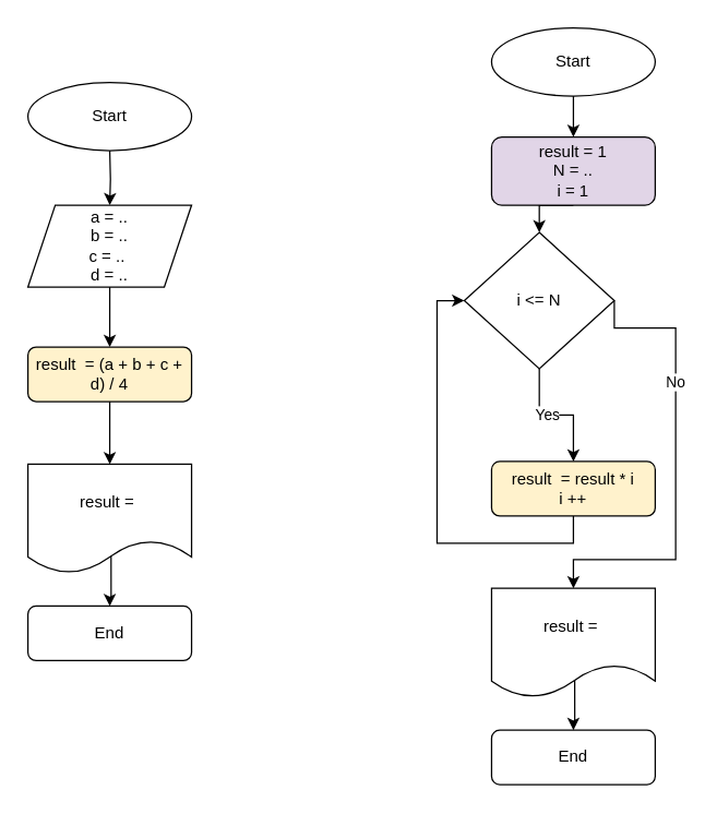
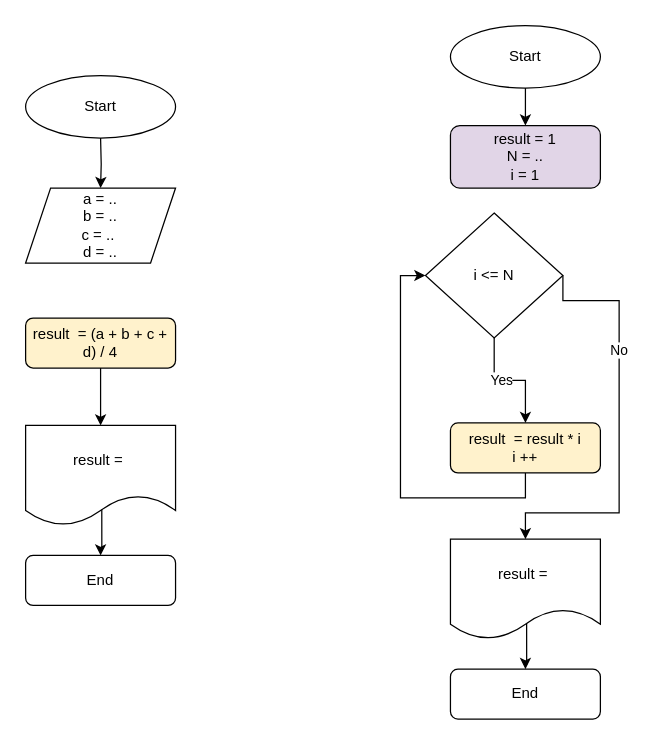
  <mxCell id="0" />
  <mxCell id="1" parent="0" />
  <mxCell id="2" style="edgeStyle=orthogonalEdgeStyle;rounded=0;orthogonalLoop=1;jettySize=auto;html=1;exitX=0.5;exitY=1;exitDx=0;exitDy=0;entryX=0.5;entryY=0;entryDx=0;entryDy=0;" edge="1" parent="1" target="7"><mxGeometry relative="1" as="geometry"><mxPoint x="80" y="110" as="sourcePoint" /></mxGeometry></mxCell>
  <mxCell id="3" style="edgeStyle=orthogonalEdgeStyle;rounded=0;orthogonalLoop=1;jettySize=auto;html=1;exitX=0.5;exitY=1;exitDx=0;exitDy=0;entryX=0.5;entryY=0;entryDx=0;entryDy=0;" edge="1" parent="1" source="4" target="9"><mxGeometry relative="1" as="geometry" /></mxCell>
  <mxCell id="4" value="result&amp;nbsp; = (a + b + c + d) / 4" style="rounded=1;whiteSpace=wrap;html=1;fontSize=12;glass=0;strokeWidth=1;shadow=0;fillColor=#fff2cc;" parent="1" vertex="1"><mxGeometry x="20" y="254" width="120" height="40" as="geometry" /></mxCell>
  <mxCell id="5" value="End" style="rounded=1;whiteSpace=wrap;html=1;fontSize=12;glass=0;strokeWidth=1;shadow=0;" parent="1" vertex="1"><mxGeometry x="20" y="444" width="120" height="40" as="geometry" /></mxCell>
- <mxCell id="6" style="edgeStyle=orthogonalEdgeStyle;rounded=0;orthogonalLoop=1;jettySize=auto;html=1;exitX=0.5;exitY=1;exitDx=0;exitDy=0;entryX=0.5;entryY=0;entryDx=0;entryDy=0;" edge="1" parent="1" source="7" target="4"><mxGeometry relative="1" as="geometry" /></mxCell>
  <mxCell id="7" value="а = ..&lt;br&gt;b = ..&lt;br&gt;c = ..&amp;nbsp;&lt;br&gt;d = .." style="shape=parallelogram;perimeter=parallelogramPerimeter;whiteSpace=wrap;html=1;fixedSize=1;" vertex="1" parent="1"><mxGeometry x="20" y="150" width="120" height="60" as="geometry" /></mxCell>
  <mxCell id="8" value="" style="edgeStyle=orthogonalEdgeStyle;rounded=0;orthogonalLoop=1;jettySize=auto;html=1;exitX=0.508;exitY=0.838;exitDx=0;exitDy=0;exitPerimeter=0;" edge="1" parent="1" source="9" target="5"><mxGeometry relative="1" as="geometry" /></mxCell>
  <mxCell id="9" value="result =&amp;nbsp;" style="shape=document;whiteSpace=wrap;html=1;boundedLbl=1;" vertex="1" parent="1"><mxGeometry x="20" y="340" width="120" height="80" as="geometry" /></mxCell>
- <mxCell id="10" style="edgeStyle=orthogonalEdgeStyle;rounded=0;orthogonalLoop=1;jettySize=auto;html=1;exitX=0.5;exitY=1;exitDx=0;exitDy=0;entryX=0.5;entryY=0;entryDx=0;entryDy=0;" edge="1" parent="1" source="11" target="19"><mxGeometry relative="1" as="geometry" /></mxCell>
  <mxCell id="11" value="result = 1&lt;br&gt;N = ..&lt;br&gt;i = 1" style="rounded=1;whiteSpace=wrap;html=1;fontSize=12;glass=0;strokeWidth=1;shadow=0;fillColor=#e1d5e7;" vertex="1" parent="1"><mxGeometry x="360" y="100" width="120" height="50" as="geometry" /></mxCell>
  <mxCell id="12" value="Start" style="ellipse;whiteSpace=wrap;html=1;" vertex="1" parent="1"><mxGeometry x="20" y="60" width="120" height="50" as="geometry" /></mxCell>
  <mxCell id="13" style="edgeStyle=orthogonalEdgeStyle;rounded=0;orthogonalLoop=1;jettySize=auto;html=1;exitX=0.5;exitY=1;exitDx=0;exitDy=0;entryX=0.5;entryY=0;entryDx=0;entryDy=0;" edge="1" parent="1" source="14" target="11"><mxGeometry relative="1" as="geometry" /></mxCell>
  <mxCell id="14" value="Start" style="ellipse;whiteSpace=wrap;html=1;" vertex="1" parent="1"><mxGeometry x="360" y="20" width="120" height="50" as="geometry" /></mxCell>
  <mxCell id="15" style="edgeStyle=orthogonalEdgeStyle;rounded=0;orthogonalLoop=1;jettySize=auto;html=1;exitX=0.5;exitY=1;exitDx=0;exitDy=0;entryX=0.5;entryY=0;entryDx=0;entryDy=0;" edge="1" parent="1" source="19" target="21"><mxGeometry relative="1" as="geometry" /></mxCell>
  <mxCell id="16" value="Yes" style="edgeLabel;html=1;align=center;verticalAlign=middle;resizable=0;points=[];" vertex="1" connectable="0" parent="15"><mxGeometry x="-0.153" y="1" relative="1" as="geometry"><mxPoint as="offset" /></mxGeometry></mxCell>
  <mxCell id="17" style="edgeStyle=orthogonalEdgeStyle;rounded=0;orthogonalLoop=1;jettySize=auto;html=1;exitX=1;exitY=0.5;exitDx=0;exitDy=0;entryX=0.5;entryY=0;entryDx=0;entryDy=0;" edge="1" parent="1" source="19" target="24"><mxGeometry relative="1" as="geometry"><Array as="points"><mxPoint x="495" y="240" /><mxPoint x="495" y="410" /><mxPoint x="420" y="410" /></Array></mxGeometry></mxCell>
  <mxCell id="18" value="No" style="edgeLabel;html=1;align=center;verticalAlign=middle;resizable=0;points=[];" vertex="1" connectable="0" parent="17"><mxGeometry x="-0.374" y="-1" relative="1" as="geometry"><mxPoint as="offset" /></mxGeometry></mxCell>
  <mxCell id="19" value="i &amp;lt;= N" style="rhombus;whiteSpace=wrap;html=1;" vertex="1" parent="1"><mxGeometry x="340" y="170" width="110" height="100" as="geometry" /></mxCell>
  <mxCell id="20" style="edgeStyle=orthogonalEdgeStyle;rounded=0;orthogonalLoop=1;jettySize=auto;html=1;exitX=0.5;exitY=1;exitDx=0;exitDy=0;entryX=0;entryY=0.5;entryDx=0;entryDy=0;" edge="1" parent="1" source="21" target="19"><mxGeometry relative="1" as="geometry" /></mxCell>
  <mxCell id="21" value="result&amp;nbsp; = result * i&lt;br&gt;i ++" style="rounded=1;whiteSpace=wrap;html=1;fontSize=12;glass=0;strokeWidth=1;shadow=0;fillColor=#fff2cc;" vertex="1" parent="1"><mxGeometry x="360" y="338" width="120" height="40" as="geometry" /></mxCell>
  <mxCell id="22" value="End" style="rounded=1;whiteSpace=wrap;html=1;fontSize=12;glass=0;strokeWidth=1;shadow=0;" vertex="1" parent="1"><mxGeometry x="360" y="535" width="120" height="40" as="geometry" /></mxCell>
  <mxCell id="23" value="" style="edgeStyle=orthogonalEdgeStyle;rounded=0;orthogonalLoop=1;jettySize=auto;html=1;exitX=0.508;exitY=0.838;exitDx=0;exitDy=0;exitPerimeter=0;" edge="1" parent="1" source="24" target="22"><mxGeometry relative="1" as="geometry" /></mxCell>
  <mxCell id="24" value="result =&amp;nbsp;" style="shape=document;whiteSpace=wrap;html=1;boundedLbl=1;" vertex="1" parent="1"><mxGeometry x="360" y="431" width="120" height="80" as="geometry" /></mxCell>
